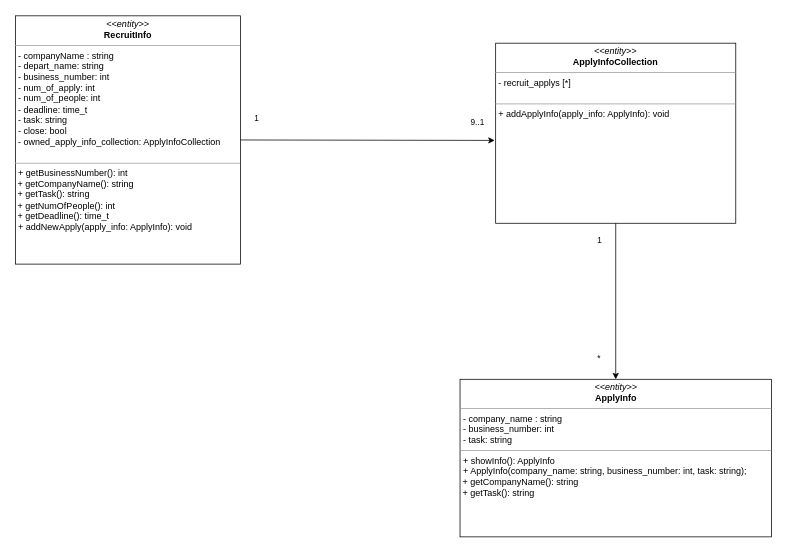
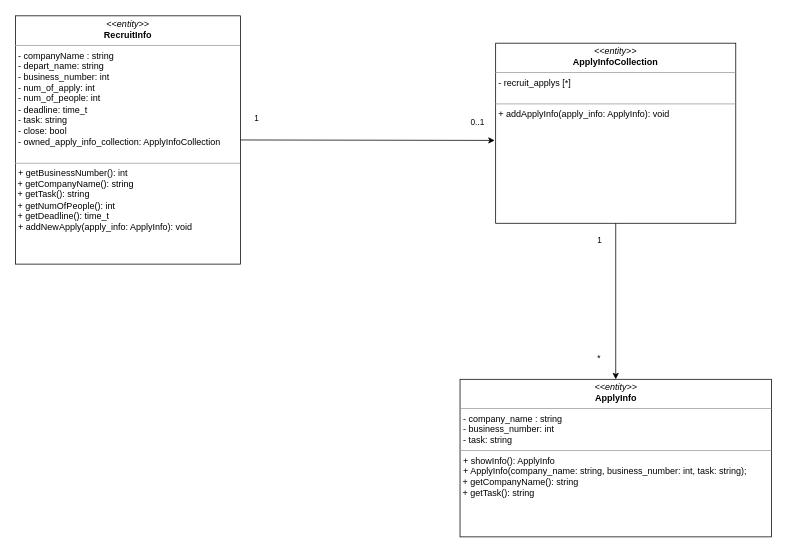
  <mxCell id="0" />
  <mxCell id="1" parent="0" />
  <mxCell id="2" value="&lt;p style=&quot;margin:0px;margin-top:4px;text-align:center;&quot;&gt;&lt;i&gt;&amp;lt;&amp;lt;entity&amp;gt;&amp;gt;&lt;/i&gt;&lt;br&gt;&lt;b&gt;RecruitInfo&lt;/b&gt;&lt;/p&gt;&lt;hr style=&quot;border-color: var(--border-color);&quot; size=&quot;1&quot;&gt;&lt;p style=&quot;border-color: var(--border-color); margin: 0px 0px 0px 4px;&quot;&gt;- companyName : string&lt;/p&gt;&lt;p style=&quot;border-color: var(--border-color); margin: 0px 0px 0px 4px;&quot;&gt;- depart_name: string&lt;/p&gt;&lt;p style=&quot;border-color: var(--border-color); margin: 0px 0px 0px 4px;&quot;&gt;- business_number: int&lt;/p&gt;&lt;p style=&quot;border-color: var(--border-color); margin: 0px 0px 0px 4px;&quot;&gt;- num_of_apply: int&lt;/p&gt;&lt;p style=&quot;border-color: var(--border-color); margin: 0px 0px 0px 4px;&quot;&gt;- num_of_people: int&lt;/p&gt;&lt;p style=&quot;border-color: var(--border-color); margin: 0px 0px 0px 4px;&quot;&gt;-&amp;nbsp;&lt;span style=&quot;background-color: initial;&quot;&gt;deadline: time_t&lt;/span&gt;&lt;/p&gt;&lt;p style=&quot;border-color: var(--border-color); margin: 0px 0px 0px 4px;&quot;&gt;&lt;span style=&quot;background-color: initial;&quot;&gt;- task: string&lt;/span&gt;&lt;/p&gt;&lt;p style=&quot;border-color: var(--border-color); margin: 0px 0px 0px 4px;&quot;&gt;&lt;span style=&quot;background-color: initial;&quot;&gt;- close: bool&lt;/span&gt;&lt;/p&gt;&lt;p style=&quot;border-color: var(--border-color); margin: 0px 0px 0px 4px;&quot;&gt;&lt;span style=&quot;background-color: initial;&quot;&gt;- owned_apply_info_collection: ApplyInfoCollection&lt;/span&gt;&lt;/p&gt;&lt;p style=&quot;border-color: var(--border-color); margin: 0px 0px 0px 4px;&quot;&gt;&lt;span style=&quot;background-color: initial;&quot;&gt;&lt;br&gt;&lt;/span&gt;&lt;/p&gt;&lt;hr size=&quot;1&quot;&gt;&lt;p style=&quot;margin:0px;margin-left:4px;&quot;&gt;+ getBusinessNumber(): int&lt;/p&gt;&amp;nbsp;+ getCompanyName(): string&lt;br&gt;&amp;nbsp;+ getTask(): string&lt;br&gt;&amp;nbsp;+ getNumOfPeople(): int&lt;br&gt;&amp;nbsp;+ getDeadline(): time_t&lt;br&gt;&lt;p style=&quot;margin:0px;margin-left:4px;&quot;&gt;+ addNewApply(apply_info: ApplyInfo): void&lt;/p&gt;" style="verticalAlign=top;align=left;overflow=fill;fontSize=12;fontFamily=Helvetica;html=1;whiteSpace=wrap;" parent="1" vertex="1"><mxGeometry x="20" y="20.6" width="300" height="330.89" as="geometry" /></mxCell>
  <mxCell id="3" value="&lt;p style=&quot;margin:0px;margin-top:4px;text-align:center;&quot;&gt;&lt;i&gt;&amp;lt;&amp;lt;entity&amp;gt;&amp;gt;&lt;/i&gt;&lt;br&gt;&lt;b&gt;ApplyInfo&lt;/b&gt;&lt;/p&gt;&lt;hr style=&quot;border-color: var(--border-color);&quot; size=&quot;1&quot;&gt;&lt;p style=&quot;border-color: var(--border-color); margin: 0px 0px 0px 4px;&quot;&gt;- company_name : string&lt;/p&gt;&lt;p style=&quot;border-color: var(--border-color); margin: 0px 0px 0px 4px;&quot;&gt;- business_number: int&lt;/p&gt;&lt;p style=&quot;border-color: var(--border-color); margin: 0px 0px 0px 4px;&quot;&gt;- task: string&lt;/p&gt;&lt;hr size=&quot;1&quot;&gt;&lt;p style=&quot;margin:0px;margin-left:4px;&quot;&gt;+ showInfo(): ApplyInfo&lt;br&gt;&lt;/p&gt;&lt;p style=&quot;margin:0px;margin-left:4px;&quot;&gt;+ ApplyInfo(company_name: string,&amp;nbsp;business_number: int,&amp;nbsp;task: string);&lt;/p&gt;&amp;nbsp;+ getCompanyName(): string&lt;br&gt;&amp;nbsp;+ getTask(): string" style="verticalAlign=top;align=left;overflow=fill;fontSize=12;fontFamily=Helvetica;html=1;whiteSpace=wrap;" parent="1" vertex="1"><mxGeometry x="612.5" y="505" width="415" height="210" as="geometry" /></mxCell>
  <mxCell id="4" value="&lt;p style=&quot;margin:0px;margin-top:4px;text-align:center;&quot;&gt;&lt;i&gt;&amp;lt;&amp;lt;entity&amp;gt;&amp;gt;&lt;/i&gt;&lt;br&gt;&lt;b&gt;ApplyInfoCollection&lt;/b&gt;&lt;/p&gt;&lt;hr style=&quot;border-color: var(--border-color);&quot; size=&quot;1&quot;&gt;&lt;p style=&quot;border-color: var(--border-color); margin: 0px 0px 0px 4px;&quot;&gt;-&amp;nbsp;recruit_applys&lt;span style=&quot;background-color: initial;&quot;&gt;&amp;nbsp;[*]&lt;/span&gt;&lt;/p&gt;&lt;p style=&quot;border-color: var(--border-color); margin: 0px 0px 0px 4px;&quot;&gt;&lt;span style=&quot;background-color: initial;&quot;&gt;&lt;br&gt;&lt;/span&gt;&lt;/p&gt;&lt;hr size=&quot;1&quot;&gt;&lt;p style=&quot;margin:0px;margin-left:4px;&quot;&gt;+ addApplyInfo(apply_info: ApplyInfo): void&lt;/p&gt;" style="verticalAlign=top;align=left;overflow=fill;fontSize=12;fontFamily=Helvetica;html=1;whiteSpace=wrap;" parent="1" vertex="1"><mxGeometry x="660" y="57.05" width="320" height="240" as="geometry" /></mxCell>
  <mxCell id="5" value="1" style="edgeLabel;resizable=0;html=1;align=right;verticalAlign=bottom;" parent="1" connectable="0" vertex="1"><mxGeometry x="345" y="165" as="geometry" /></mxCell>
- <mxCell id="6" value="9..1" style="edgeLabel;resizable=0;html=1;align=left;verticalAlign=bottom;" parent="1" connectable="0" vertex="1"><mxGeometry x="480" y="304.11" as="geometry"><mxPoint x="145" y="-133" as="offset" /></mxGeometry></mxCell>
+ <mxCell id="6" value="0..1" style="edgeLabel;resizable=0;html=1;align=left;verticalAlign=bottom;" parent="1" connectable="0" vertex="1"><mxGeometry x="480" y="304.11" as="geometry"><mxPoint x="145" y="-133" as="offset" /></mxGeometry></mxCell>
  <mxCell id="7" value="" style="endArrow=classic;html=1;rounded=0;exitX=1;exitY=0.5;exitDx=0;exitDy=0;entryX=-0.004;entryY=0.54;entryDx=0;entryDy=0;entryPerimeter=0;" parent="1" source="2" target="4" edge="1"><mxGeometry width="50" height="50" relative="1" as="geometry"><mxPoint x="455" y="165" as="sourcePoint" /><mxPoint x="505" y="115" as="targetPoint" /></mxGeometry></mxCell>
  <mxCell id="8" style="edgeStyle=orthogonalEdgeStyle;rounded=0;orthogonalLoop=1;jettySize=auto;html=1;exitX=0.5;exitY=1;exitDx=0;exitDy=0;entryX=0.5;entryY=0;entryDx=0;entryDy=0;" parent="1" source="4" target="3" edge="1"><mxGeometry relative="1" as="geometry" /></mxCell>
  <mxCell id="9" value="*" style="edgeLabel;resizable=0;html=1;align=right;verticalAlign=bottom;" parent="1" connectable="0" vertex="1"><mxGeometry x="756" y="475" as="geometry"><mxPoint x="44" y="10" as="offset" /></mxGeometry></mxCell>
  <mxCell id="10" value="1" style="edgeLabel;resizable=0;html=1;align=right;verticalAlign=bottom;" parent="1" connectable="0" vertex="1"><mxGeometry x="756" y="325" as="geometry"><mxPoint x="46" y="3" as="offset" /></mxGeometry></mxCell>
